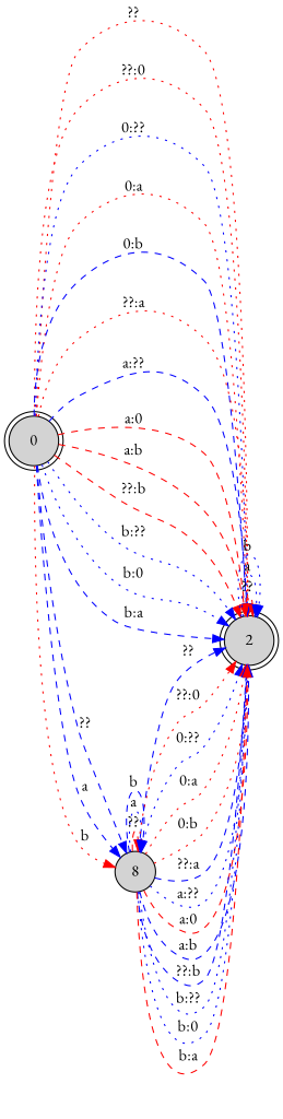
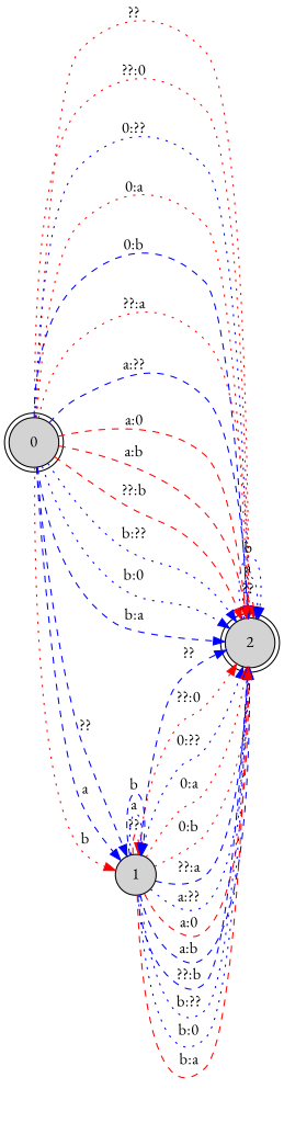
  digraph {
    rankdir=LR
    fontname="EB Garamond"
    node [shape=doublecircle style=filled fontname="EB Garamond"]
    edge [color=blue style=dotted fontname="EB Garamond"]
    0
    2
-   1 [shape=circle label=8]
+   1 [shape=circle]
    0 -> 2 [label="?? " color=red]
    0 -> 2 [label="??:0 " color=red]
    0 -> 2 [label="0:?? "]
    0 -> 2 [label="0:a " color=red]
    0 -> 2 [label="0:b " style=dashed]
    0 -> 2 [label="??:a " color=red]
    0 -> 2 [label="a:?? " style=dashed]
    0 -> 2 [label="a:0 " color=red style=dashed]
    0 -> 2 [label="a:b " color=red style=dashed]
    0 -> 2 [label="??:b " color=red style=dashed]
    0 -> 2 [label="b:?? "]
    0 -> 2 [label="b:0 "]
    0 -> 2 [label="b:a " style=dashed]
    0 -> 1 [label="?? " style=dashed]
    0 -> 1 [label="a " style=dashed]
    0 -> 1 [label="b " color=red]
    2 -> 2 [label="?? " color=red style=dashed]
    2 -> 2 [label="a "]
    2 -> 2 [label="b "]
    1 -> 2 [label="?? " style=dashed]
    1 -> 2 [label="??:0 " color=red]
    1 -> 2 [label="0:?? "]
    1 -> 2 [label="0:a " color=red]
    1 -> 2 [label="0:b " color=red]
    1 -> 2 [label="??:a " style=dashed]
    1 -> 2 [label="a:?? "]
    1 -> 2 [label="a:0 " color=red style=dashed]
    1 -> 2 [label="a:b " style=dashed]
    1 -> 2 [label="??:b " style=dashed]
    1 -> 2 [label="b:?? "]
    1 -> 2 [label="b:0 "]
    1 -> 2 [label="b:a " color=red style=dashed]
    1 -> 1 [label="?? " color=red style=dashed]
    1 -> 1 [label="a "]
    1 -> 1 [label="b " style=dashed]
  }
